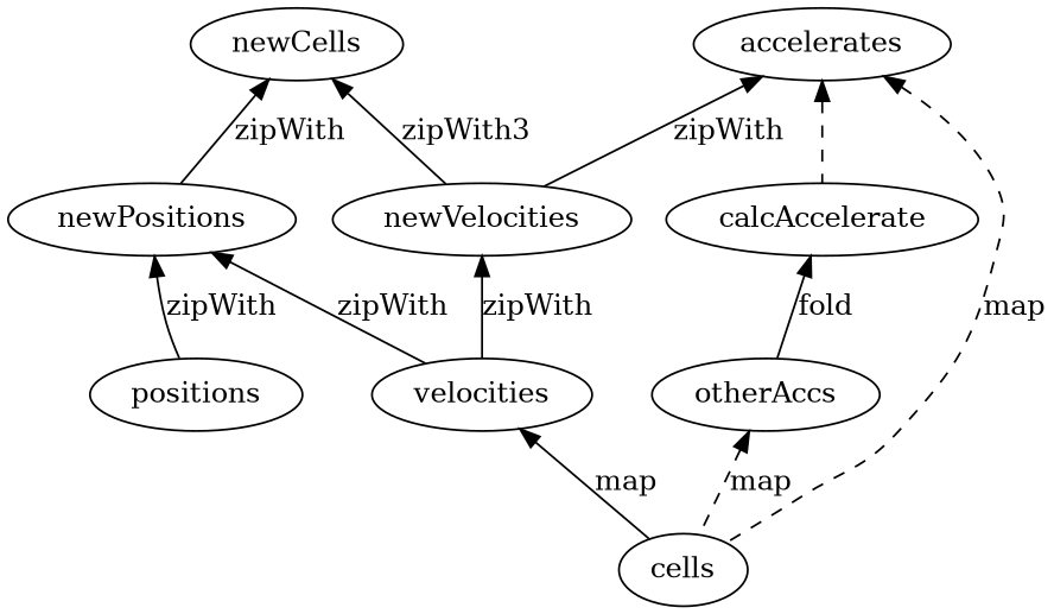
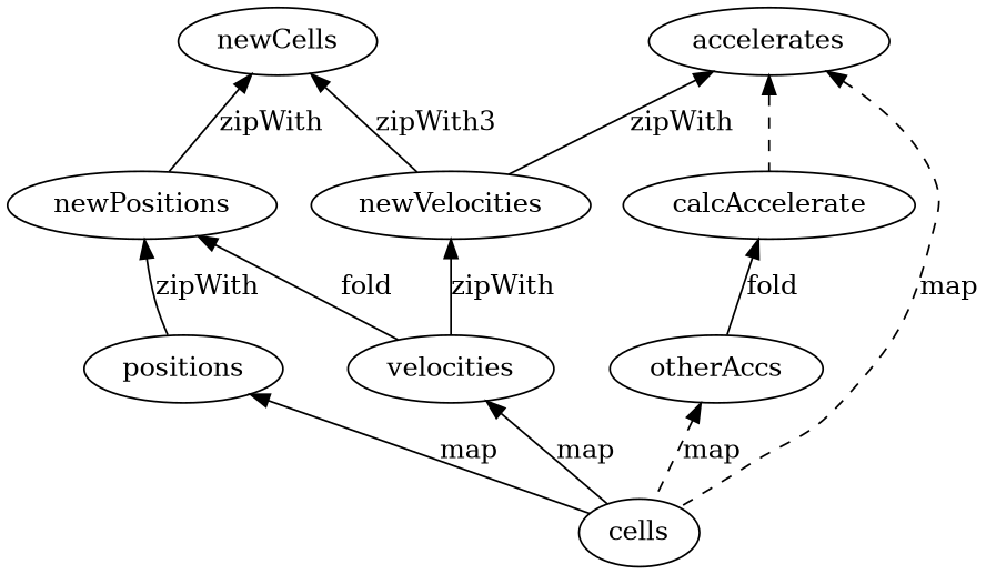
  digraph {
    edge [dir=back]
    newCells
    newVelocities
    newPositions
    velocities
    positions
    cells
    accelerates
    n8 [label=calcAccelerate]
    otherAccs
    newCells -> newVelocities [label=zipWith3]
    newCells -> newPositions [label=zipWith]
    newVelocities -> velocities [label=zipWith]
-   newPositions -> velocities [label=zipWith]
+   newPositions -> velocities [label=fold]
    newPositions -> positions [label=zipWith]
    velocities -> cells [label=map]
+   positions -> cells [label=map]
    accelerates -> newVelocities [label=zipWith]
    accelerates -> cells [label=map style=dashed]
    accelerates -> n8 [style=dashed]
    n8 -> otherAccs [label=fold]
    otherAccs -> cells [label=map style=dashed]
  }
